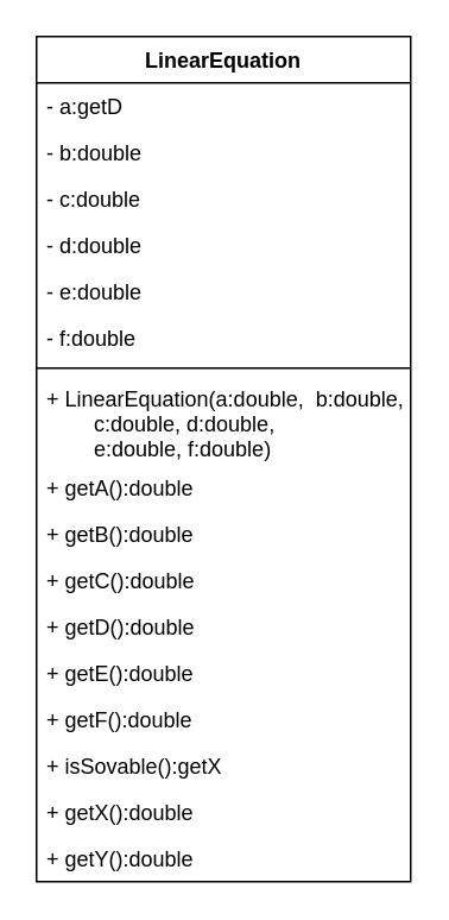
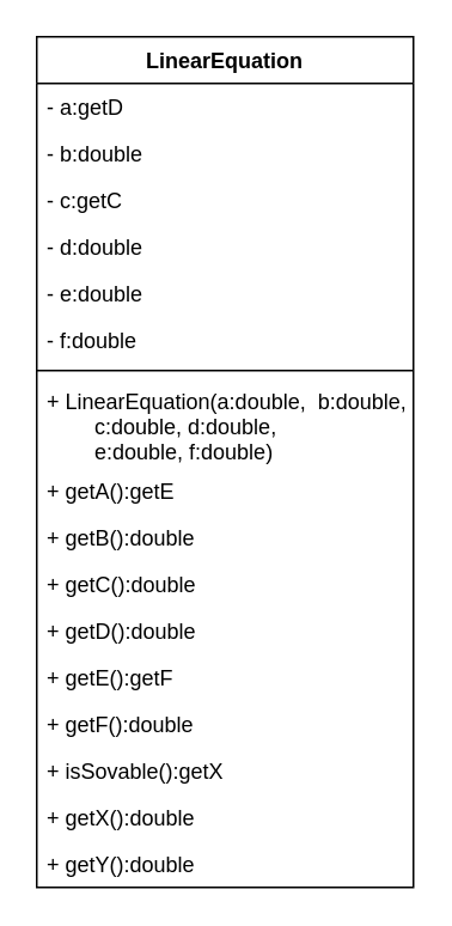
  <mxCell id="0" />
  <mxCell id="1" parent="0" />
  <mxCell id="2" value="LinearEquation" style="swimlane;fontStyle=1;align=center;verticalAlign=top;childLayout=stackLayout;horizontal=1;startSize=26;horizontalStack=0;resizeParent=1;resizeParentMax=0;resizeLast=0;collapsible=1;marginBottom=0;" vertex="1" parent="1"><mxGeometry x="20" y="20" width="210" height="474" as="geometry" /></mxCell>
  <mxCell id="3" value="- a:getD" style="text;strokeColor=none;fillColor=none;align=left;verticalAlign=top;spacingLeft=4;spacingRight=4;overflow=hidden;rotatable=0;points=[[0,0.5],[1,0.5]];portConstraint=eastwest;" vertex="1" parent="2"><mxGeometry y="26" width="210" height="26" as="geometry" /></mxCell>
  <mxCell id="4" value="- b:double" style="text;strokeColor=none;fillColor=none;align=left;verticalAlign=top;spacingLeft=4;spacingRight=4;overflow=hidden;rotatable=0;points=[[0,0.5],[1,0.5]];portConstraint=eastwest;" vertex="1" parent="2"><mxGeometry y="52" width="210" height="26" as="geometry" /></mxCell>
- <mxCell id="5" value="- c:double" style="text;strokeColor=none;fillColor=none;align=left;verticalAlign=top;spacingLeft=4;spacingRight=4;overflow=hidden;rotatable=0;points=[[0,0.5],[1,0.5]];portConstraint=eastwest;" vertex="1" parent="2"><mxGeometry y="78" width="210" height="26" as="geometry" /></mxCell>
+ <mxCell id="5" value="- c:getC" style="text;strokeColor=none;fillColor=none;align=left;verticalAlign=top;spacingLeft=4;spacingRight=4;overflow=hidden;rotatable=0;points=[[0,0.5],[1,0.5]];portConstraint=eastwest;" vertex="1" parent="2"><mxGeometry y="78" width="210" height="26" as="geometry" /></mxCell>
  <mxCell id="6" value="- d:double" style="text;strokeColor=none;fillColor=none;align=left;verticalAlign=top;spacingLeft=4;spacingRight=4;overflow=hidden;rotatable=0;points=[[0,0.5],[1,0.5]];portConstraint=eastwest;" vertex="1" parent="2"><mxGeometry y="104" width="210" height="26" as="geometry" /></mxCell>
  <mxCell id="7" value="- e:double" style="text;strokeColor=none;fillColor=none;align=left;verticalAlign=top;spacingLeft=4;spacingRight=4;overflow=hidden;rotatable=0;points=[[0,0.5],[1,0.5]];portConstraint=eastwest;" vertex="1" parent="2"><mxGeometry y="130" width="210" height="26" as="geometry" /></mxCell>
  <mxCell id="8" value="- f:double" style="text;strokeColor=none;fillColor=none;align=left;verticalAlign=top;spacingLeft=4;spacingRight=4;overflow=hidden;rotatable=0;points=[[0,0.5],[1,0.5]];portConstraint=eastwest;" vertex="1" parent="2"><mxGeometry y="156" width="210" height="26" as="geometry" /></mxCell>
  <mxCell id="9" value="" style="line;strokeWidth=1;fillColor=none;align=left;verticalAlign=middle;spacingTop=-1;spacingLeft=3;spacingRight=3;rotatable=0;labelPosition=right;points=[];portConstraint=eastwest;" vertex="1" parent="2"><mxGeometry y="182" width="210" height="8" as="geometry" /></mxCell>
  <mxCell id="10" value="+ LinearEquation(a:double,  b:double, &#10;        c:double, d:double, &#10;        e:double, f:double)" style="text;strokeColor=none;fillColor=none;align=left;verticalAlign=top;spacingLeft=4;spacingRight=4;overflow=hidden;rotatable=0;points=[[0,0.5],[1,0.5]];portConstraint=eastwest;" vertex="1" parent="2"><mxGeometry y="190" width="210" height="50" as="geometry" /></mxCell>
- <mxCell id="11" value="+ getA():double" style="text;strokeColor=none;fillColor=none;align=left;verticalAlign=top;spacingLeft=4;spacingRight=4;overflow=hidden;rotatable=0;points=[[0,0.5],[1,0.5]];portConstraint=eastwest;" vertex="1" parent="2"><mxGeometry y="240" width="210" height="26" as="geometry" /></mxCell>
+ <mxCell id="11" value="+ getA():getE" style="text;strokeColor=none;fillColor=none;align=left;verticalAlign=top;spacingLeft=4;spacingRight=4;overflow=hidden;rotatable=0;points=[[0,0.5],[1,0.5]];portConstraint=eastwest;" vertex="1" parent="2"><mxGeometry y="240" width="210" height="26" as="geometry" /></mxCell>
  <mxCell id="12" value="+ getB():double" style="text;strokeColor=none;fillColor=none;align=left;verticalAlign=top;spacingLeft=4;spacingRight=4;overflow=hidden;rotatable=0;points=[[0,0.5],[1,0.5]];portConstraint=eastwest;" vertex="1" parent="2"><mxGeometry y="266" width="210" height="26" as="geometry" /></mxCell>
  <mxCell id="13" value="+ getC():double" style="text;strokeColor=none;fillColor=none;align=left;verticalAlign=top;spacingLeft=4;spacingRight=4;overflow=hidden;rotatable=0;points=[[0,0.5],[1,0.5]];portConstraint=eastwest;" vertex="1" parent="2"><mxGeometry y="292" width="210" height="26" as="geometry" /></mxCell>
  <mxCell id="14" value="+ getD():double" style="text;strokeColor=none;fillColor=none;align=left;verticalAlign=top;spacingLeft=4;spacingRight=4;overflow=hidden;rotatable=0;points=[[0,0.5],[1,0.5]];portConstraint=eastwest;" vertex="1" parent="2"><mxGeometry y="318" width="210" height="26" as="geometry" /></mxCell>
- <mxCell id="15" value="+ getE():double" style="text;strokeColor=none;fillColor=none;align=left;verticalAlign=top;spacingLeft=4;spacingRight=4;overflow=hidden;rotatable=0;points=[[0,0.5],[1,0.5]];portConstraint=eastwest;" vertex="1" parent="2"><mxGeometry y="344" width="210" height="26" as="geometry" /></mxCell>
+ <mxCell id="15" value="+ getE():getF" style="text;strokeColor=none;fillColor=none;align=left;verticalAlign=top;spacingLeft=4;spacingRight=4;overflow=hidden;rotatable=0;points=[[0,0.5],[1,0.5]];portConstraint=eastwest;" vertex="1" parent="2"><mxGeometry y="344" width="210" height="26" as="geometry" /></mxCell>
  <mxCell id="16" value="+ getF():double" style="text;strokeColor=none;fillColor=none;align=left;verticalAlign=top;spacingLeft=4;spacingRight=4;overflow=hidden;rotatable=0;points=[[0,0.5],[1,0.5]];portConstraint=eastwest;" vertex="1" parent="2"><mxGeometry y="370" width="210" height="26" as="geometry" /></mxCell>
  <mxCell id="17" value="+ isSovable():getX" style="text;strokeColor=none;fillColor=none;align=left;verticalAlign=top;spacingLeft=4;spacingRight=4;overflow=hidden;rotatable=0;points=[[0,0.5],[1,0.5]];portConstraint=eastwest;" vertex="1" parent="2"><mxGeometry y="396" width="210" height="26" as="geometry" /></mxCell>
  <mxCell id="18" value="+ getX():double" style="text;strokeColor=none;fillColor=none;align=left;verticalAlign=top;spacingLeft=4;spacingRight=4;overflow=hidden;rotatable=0;points=[[0,0.5],[1,0.5]];portConstraint=eastwest;" vertex="1" parent="2"><mxGeometry y="422" width="210" height="26" as="geometry" /></mxCell>
  <mxCell id="19" value="+ getY():double" style="text;strokeColor=none;fillColor=none;align=left;verticalAlign=top;spacingLeft=4;spacingRight=4;overflow=hidden;rotatable=0;points=[[0,0.5],[1,0.5]];portConstraint=eastwest;" vertex="1" parent="2"><mxGeometry y="448" width="210" height="26" as="geometry" /></mxCell>
